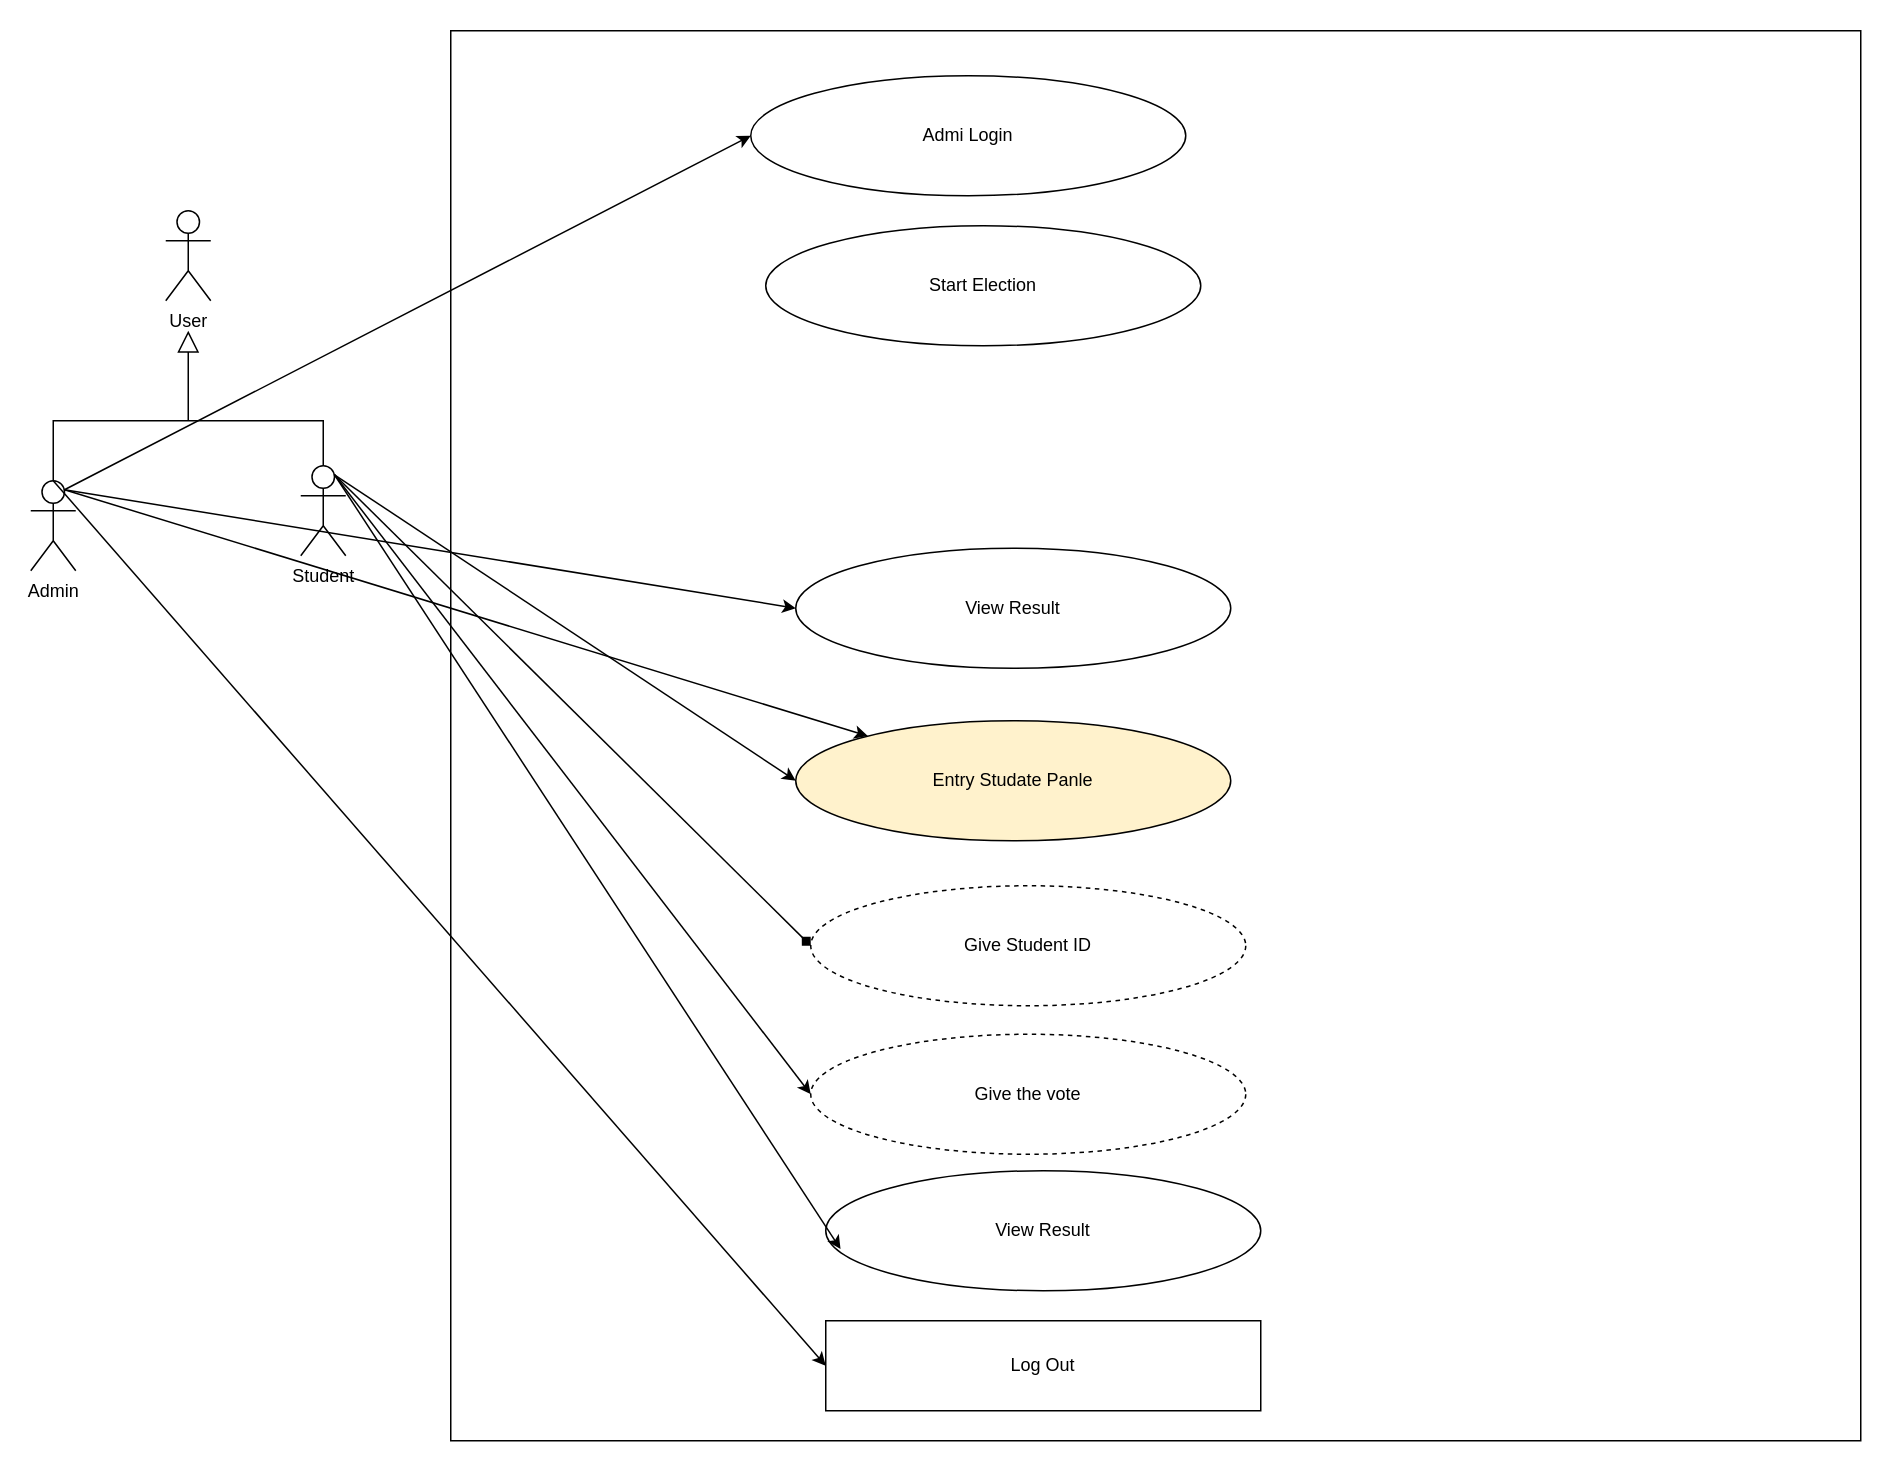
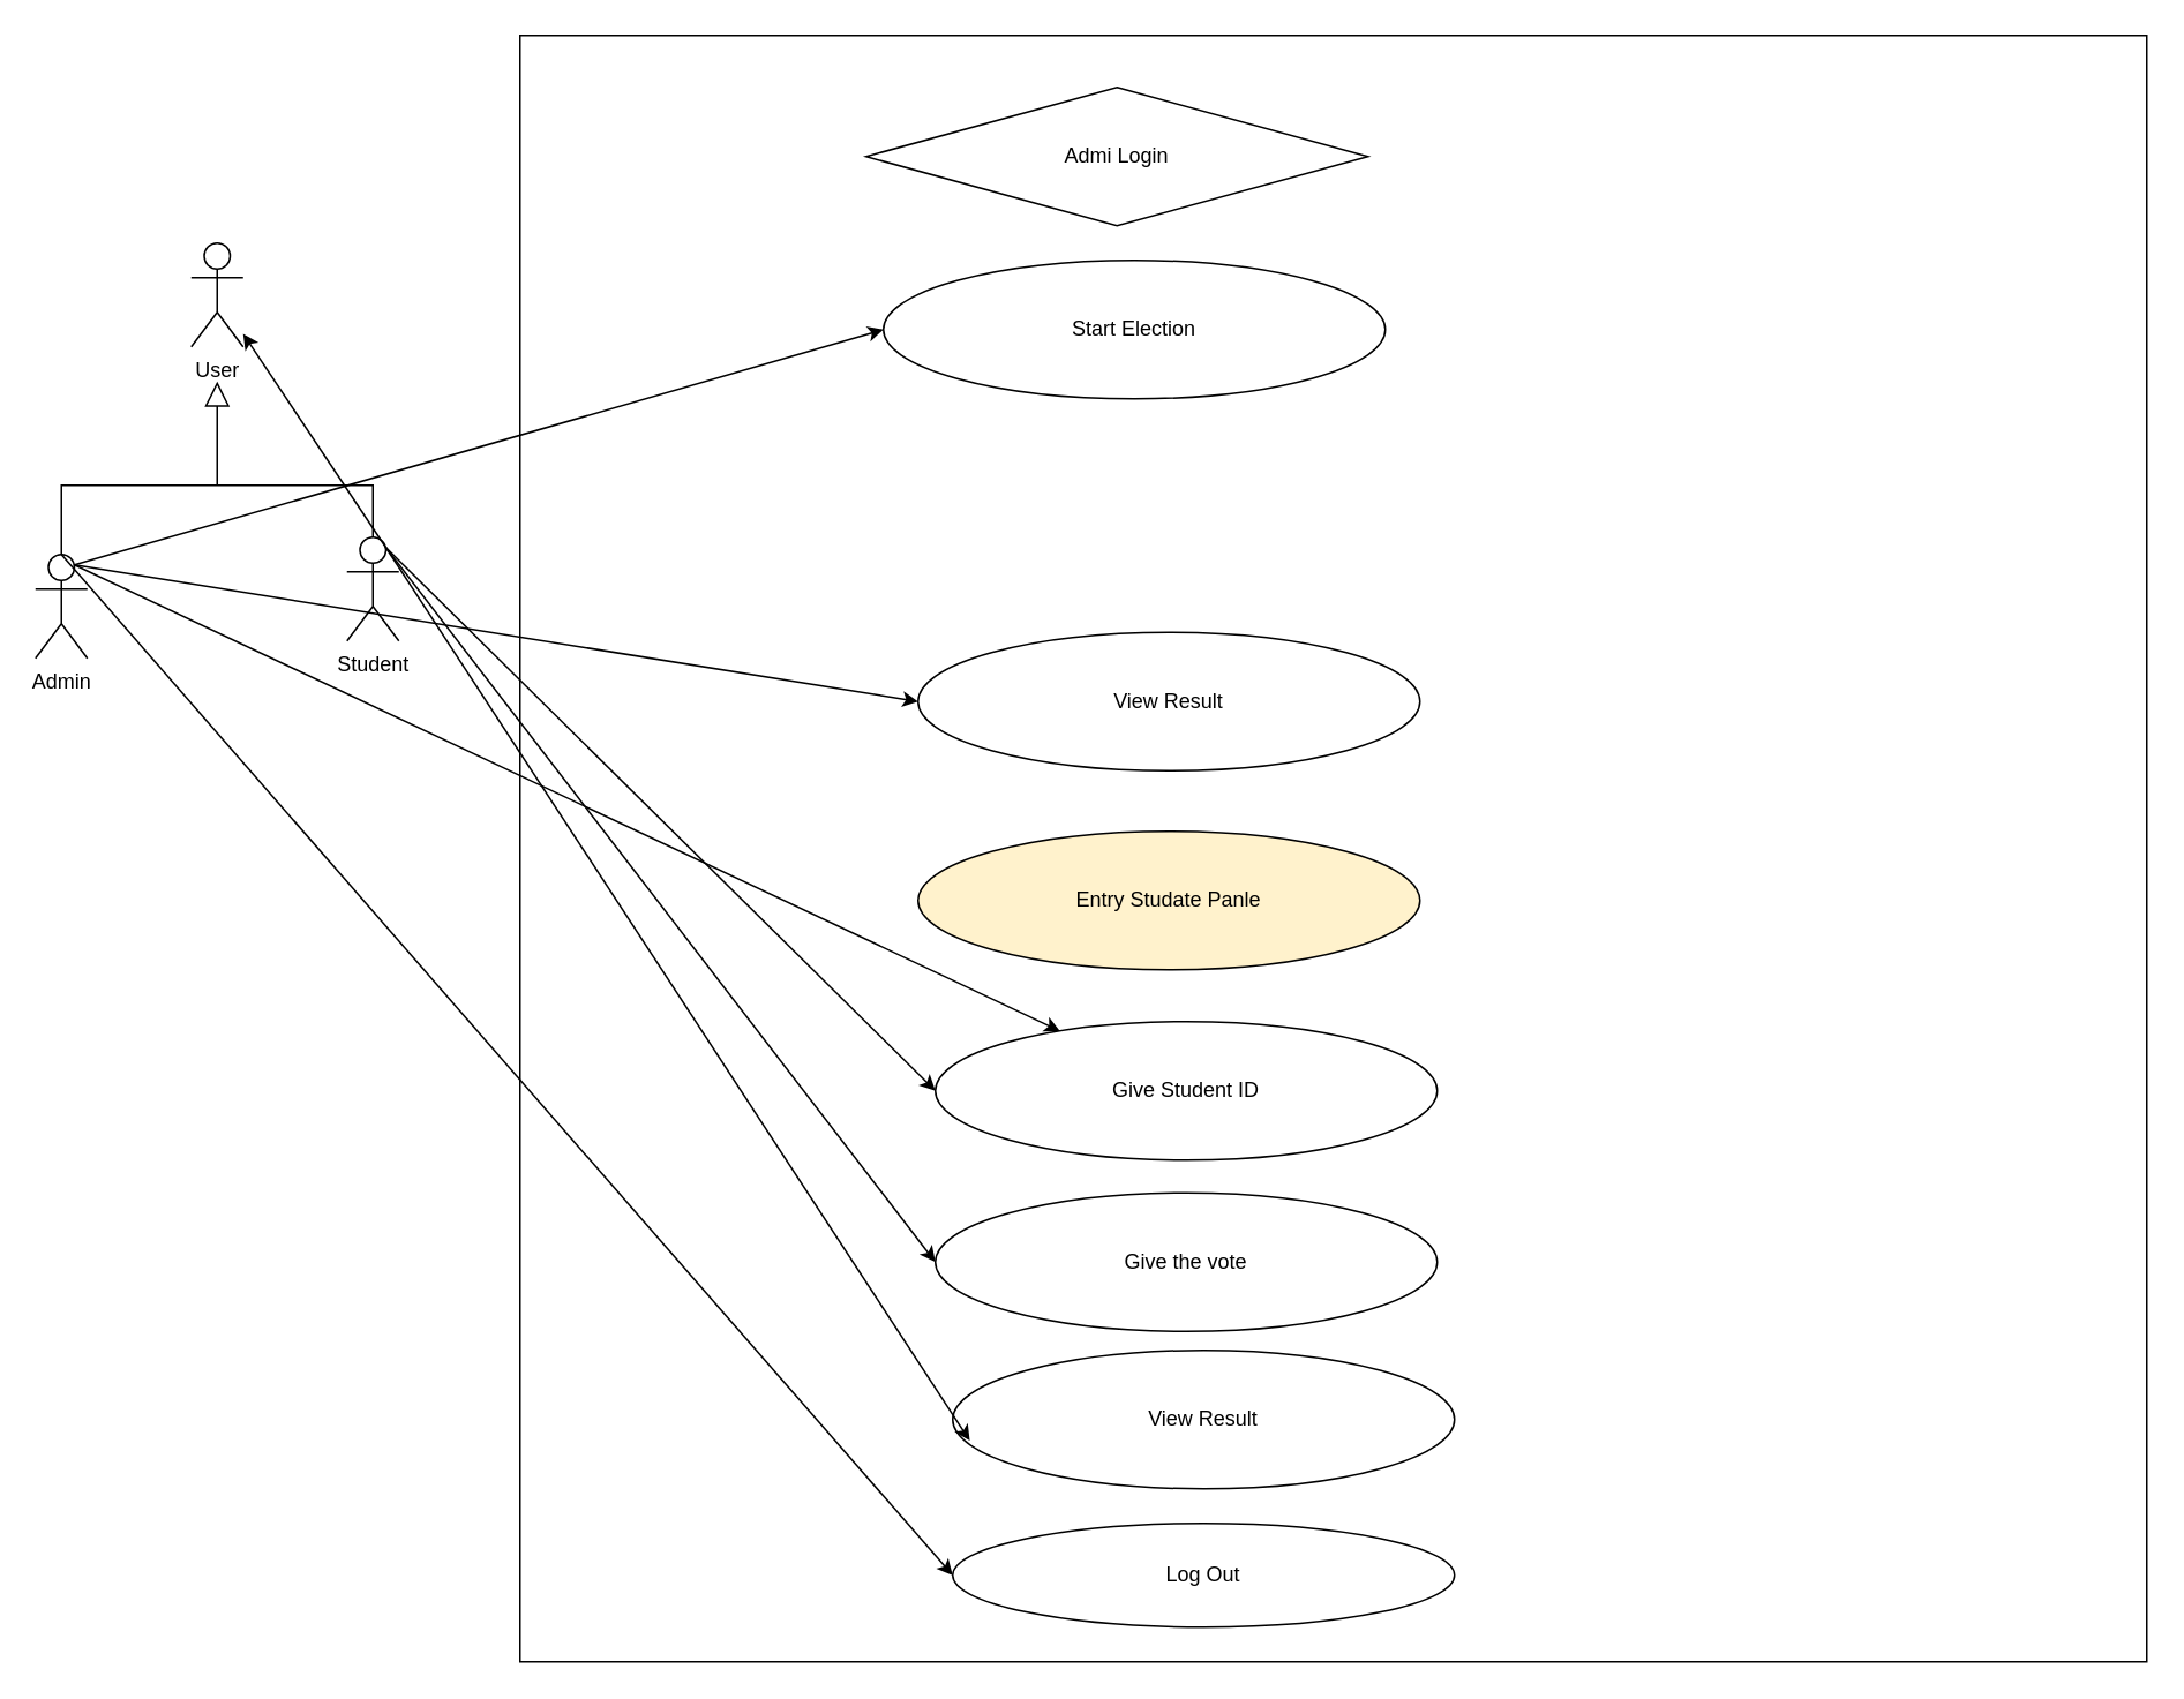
  <mxCell id="0" />
  <mxCell id="1" parent="0" />
  <mxCell id="2" value="" style="whiteSpace=wrap;html=1;aspect=fixed;" vertex="1" parent="1"><mxGeometry x="300" y="20" width="940" height="940" as="geometry" /></mxCell>
  <mxCell id="3" value="User" style="shape=umlActor;verticalLabelPosition=bottom;verticalAlign=top;html=1;outlineConnect=0;" vertex="1" parent="1"><mxGeometry x="110" y="140" width="30" height="60" as="geometry" /></mxCell>
  <mxCell id="4" value="Student" style="shape=umlActor;verticalLabelPosition=bottom;verticalAlign=top;html=1;outlineConnect=0;" vertex="1" parent="1"><mxGeometry x="200" y="310" width="30" height="60" as="geometry" /></mxCell>
  <mxCell id="5" value="" style="endArrow=none;html=1;rounded=0;exitX=0.5;exitY=0;exitDx=0;exitDy=0;exitPerimeter=0;entryX=0.5;entryY=0;entryDx=0;entryDy=0;entryPerimeter=0;" edge="1" parent="1" target="4"><mxGeometry width="50" height="50" relative="1" as="geometry"><mxPoint x="35" y="320" as="sourcePoint" /><mxPoint x="270" y="390" as="targetPoint" /><Array as="points"><mxPoint x="35" y="280" /><mxPoint x="215" y="280" /></Array></mxGeometry></mxCell>
  <mxCell id="6" value="Admin" style="shape=umlActor;verticalLabelPosition=bottom;verticalAlign=top;html=1;outlineConnect=0;" vertex="1" parent="1"><mxGeometry x="20" y="320" width="30" height="60" as="geometry" /></mxCell>
  <mxCell id="7" value="" style="edgeStyle=elbowEdgeStyle;html=1;endSize=12;endArrow=block;endFill=0;elbow=horizontal;rounded=0;labelBackgroundColor=default;fontFamily=Helvetica;fontSize=11;fontColor=default;shape=connector;" edge="1" parent="1"><mxGeometry x="1" relative="1" as="geometry"><mxPoint x="124.83" y="220" as="targetPoint" /><mxPoint x="125" y="280" as="sourcePoint" /></mxGeometry></mxCell>
- <mxCell id="8" value="Admi Login" style="ellipse;whiteSpace=wrap;html=1;" vertex="1" parent="1"><mxGeometry x="500" y="50" width="290" height="80" as="geometry" /></mxCell>
+ <mxCell id="8" value="Admi Login" style="rhombus;whiteSpace=wrap;html=1;" vertex="1" parent="1"><mxGeometry x="500" y="50" width="290" height="80" as="geometry" /></mxCell>
  <mxCell id="9" value="Start Election" style="ellipse;whiteSpace=wrap;html=1;" vertex="1" parent="1"><mxGeometry x="510" y="150" width="290" height="80" as="geometry" /></mxCell>
  <mxCell id="10" value="View Result" style="ellipse;whiteSpace=wrap;html=1;" vertex="1" parent="1"><mxGeometry x="530" y="365" width="290" height="80" as="geometry" /></mxCell>
  <mxCell id="11" value="Entry Studate Panle" style="ellipse;whiteSpace=wrap;html=1;fillColor=#fff2cc;" vertex="1" parent="1"><mxGeometry x="530" y="480" width="290" height="80" as="geometry" /></mxCell>
- <mxCell id="12" value="Give Student ID" style="ellipse;whiteSpace=wrap;html=1;dashed=1;" vertex="1" parent="1"><mxGeometry x="540" y="590" width="290" height="80" as="geometry" /></mxCell>
- <mxCell id="13" value="Give the vote" style="ellipse;whiteSpace=wrap;html=1;dashed=1;" vertex="1" parent="1"><mxGeometry x="540" y="689" width="290" height="80" as="geometry" /></mxCell>
+ <mxCell id="12" value="Give Student ID" style="ellipse;whiteSpace=wrap;html=1;" vertex="1" parent="1"><mxGeometry x="540" y="590" width="290" height="80" as="geometry" /></mxCell>
+ <mxCell id="13" value="Give the vote" style="ellipse;whiteSpace=wrap;html=1;" vertex="1" parent="1"><mxGeometry x="540" y="689" width="290" height="80" as="geometry" /></mxCell>
  <mxCell id="14" value="View Result" style="ellipse;whiteSpace=wrap;html=1;" vertex="1" parent="1"><mxGeometry x="550" y="780" width="290" height="80" as="geometry" /></mxCell>
- <mxCell id="15" value="" style="endArrow=classic;html=1;rounded=0;exitX=0.75;exitY=0.1;exitDx=0;exitDy=0;exitPerimeter=0;entryX=0;entryY=0.5;entryDx=0;entryDy=0;" edge="1" parent="1" source="6" target="8"><mxGeometry width="50" height="50" relative="1" as="geometry"><mxPoint x="590" y="570" as="sourcePoint" /><mxPoint x="640" y="520" as="targetPoint" /></mxGeometry></mxCell>
- <mxCell id="16" value="" style="endArrow=classic;html=1;rounded=0;exitX=0.75;exitY=0.1;exitDx=0;exitDy=0;exitPerimeter=0;" edge="1" parent="1" source="6" target="11"><mxGeometry width="50" height="50" relative="1" as="geometry"><mxPoint x="-77" y="336" as="sourcePoint" /><mxPoint x="510" y="100" as="targetPoint" /></mxGeometry></mxCell>
+ <mxCell id="15" value="" style="endArrow=classic;html=1;rounded=0;exitX=0.75;exitY=0.1;exitDx=0;exitDy=0;exitPerimeter=0;" edge="1" parent="1" source="6" target="12"><mxGeometry width="50" height="50" relative="1" as="geometry"><mxPoint x="590" y="570" as="sourcePoint" /><mxPoint x="640" y="520" as="targetPoint" /></mxGeometry></mxCell>
+ <mxCell id="16" value="" style="endArrow=classic;html=1;rounded=0;exitX=0.75;exitY=0.1;exitDx=0;exitDy=0;exitPerimeter=0;entryX=0;entryY=0.5;entryDx=0;entryDy=0;" edge="1" parent="1" source="6" target="9"><mxGeometry width="50" height="50" relative="1" as="geometry"><mxPoint x="-77" y="336" as="sourcePoint" /><mxPoint x="510" y="100" as="targetPoint" /></mxGeometry></mxCell>
  <mxCell id="17" value="" style="endArrow=classic;html=1;rounded=0;exitX=0.75;exitY=0.1;exitDx=0;exitDy=0;exitPerimeter=0;entryX=0;entryY=0.5;entryDx=0;entryDy=0;" edge="1" parent="1" source="6" target="10"><mxGeometry width="50" height="50" relative="1" as="geometry"><mxPoint x="-77" y="336" as="sourcePoint" /><mxPoint x="530" y="300" as="targetPoint" /></mxGeometry></mxCell>
- <mxCell id="18" value="" style="endArrow=classic;html=1;rounded=0;exitX=0.75;exitY=0.1;exitDx=0;exitDy=0;exitPerimeter=0;entryX=0;entryY=0.5;entryDx=0;entryDy=0;" edge="1" parent="1" source="4" target="11"><mxGeometry width="50" height="50" relative="1" as="geometry"><mxPoint x="450" y="480" as="sourcePoint" /><mxPoint x="500" y="430" as="targetPoint" /></mxGeometry></mxCell>
- <mxCell id="19" value="" style="endArrow=diamond;html=1;rounded=0;exitX=0.75;exitY=0.1;exitDx=0;exitDy=0;exitPerimeter=0;entryX=0;entryY=0.5;entryDx=0;entryDy=0;" edge="1" parent="1" source="4" target="12"><mxGeometry width="50" height="50" relative="1" as="geometry"><mxPoint x="233" y="326" as="sourcePoint" /><mxPoint x="540" y="530" as="targetPoint" /></mxGeometry></mxCell>
+ <mxCell id="18" value="" style="endArrow=classic;html=1;rounded=0;exitX=0.75;exitY=0.1;exitDx=0;exitDy=0;exitPerimeter=0;" edge="1" parent="1" source="4" target="3"><mxGeometry width="50" height="50" relative="1" as="geometry"><mxPoint x="450" y="480" as="sourcePoint" /><mxPoint x="500" y="430" as="targetPoint" /></mxGeometry></mxCell>
+ <mxCell id="19" value="" style="endArrow=classic;html=1;rounded=0;exitX=0.75;exitY=0.1;exitDx=0;exitDy=0;exitPerimeter=0;entryX=0;entryY=0.5;entryDx=0;entryDy=0;" edge="1" parent="1" source="4" target="12"><mxGeometry width="50" height="50" relative="1" as="geometry"><mxPoint x="233" y="326" as="sourcePoint" /><mxPoint x="540" y="530" as="targetPoint" /></mxGeometry></mxCell>
  <mxCell id="20" value="" style="endArrow=classic;html=1;rounded=0;exitX=0.75;exitY=0.1;exitDx=0;exitDy=0;exitPerimeter=0;entryX=0;entryY=0.5;entryDx=0;entryDy=0;" edge="1" parent="1" source="4" target="13"><mxGeometry width="50" height="50" relative="1" as="geometry"><mxPoint x="233" y="326" as="sourcePoint" /><mxPoint x="550" y="640" as="targetPoint" /></mxGeometry></mxCell>
  <mxCell id="21" value="" style="endArrow=classic;html=1;rounded=0;exitX=0.75;exitY=0.1;exitDx=0;exitDy=0;exitPerimeter=0;entryX=0.034;entryY=0.653;entryDx=0;entryDy=0;entryPerimeter=0;" edge="1" parent="1" source="4" target="14"><mxGeometry width="50" height="50" relative="1" as="geometry"><mxPoint x="580" y="620" as="sourcePoint" /><mxPoint x="630" y="570" as="targetPoint" /></mxGeometry></mxCell>
- <mxCell id="22" value="Log Out" style="whiteSpace=wrap;html=1;rounded=0;" vertex="1" parent="1"><mxGeometry x="550" y="880" width="290" height="60" as="geometry" /></mxCell>
+ <mxCell id="22" value="Log Out" style="ellipse;whiteSpace=wrap;html=1;" vertex="1" parent="1"><mxGeometry x="550" y="880" width="290" height="60" as="geometry" /></mxCell>
  <mxCell id="23" value="" style="endArrow=classic;html=1;rounded=0;exitX=0.5;exitY=0;exitDx=0;exitDy=0;exitPerimeter=0;entryX=0;entryY=0.5;entryDx=0;entryDy=0;" edge="1" parent="1" source="6" target="22"><mxGeometry width="50" height="50" relative="1" as="geometry"><mxPoint x="580" y="620" as="sourcePoint" /><mxPoint x="630" y="570" as="targetPoint" /></mxGeometry></mxCell>
